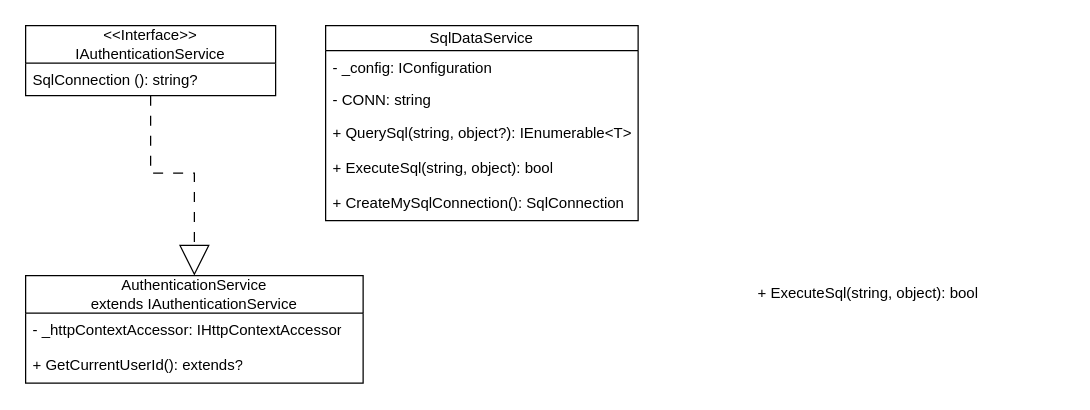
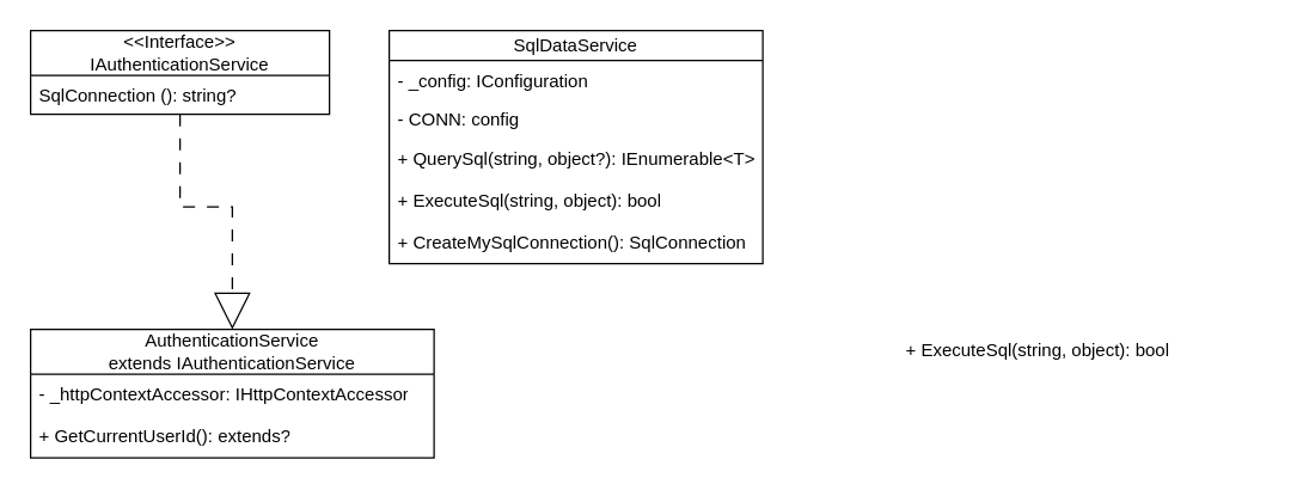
  <mxCell id="0" />
  <mxCell id="1" parent="0" />
  <mxCell id="2" style="edgeStyle=orthogonalEdgeStyle;rounded=0;orthogonalLoop=1;jettySize=auto;html=1;entryX=0.5;entryY=0;entryDx=0;entryDy=0;endArrow=block;endFill=0;endSize=22;dashed=1;dashPattern=8 8;" edge="1" parent="1" source="3" target="11"><mxGeometry relative="1" as="geometry" /></mxCell>
  <mxCell id="3" value="&amp;lt;&amp;lt;Interface&amp;gt;&amp;gt;&lt;div&gt;IAuthenticationService&lt;br&gt;&lt;/div&gt;" style="swimlane;fontStyle=0;childLayout=stackLayout;horizontal=1;startSize=30;fillColor=none;horizontalStack=0;resizeParent=1;resizeParentMax=0;resizeLast=0;collapsible=1;marginBottom=0;whiteSpace=wrap;html=1;" vertex="1" parent="1"><mxGeometry x="20" y="20" width="200" height="56" as="geometry" /></mxCell>
  <mxCell id="4" value="SqlConnection (): string?" style="text;strokeColor=none;fillColor=none;align=left;verticalAlign=top;spacingLeft=4;spacingRight=4;overflow=hidden;rotatable=0;points=[[0,0.5],[1,0.5]];portConstraint=eastwest;whiteSpace=wrap;html=1;" vertex="1" parent="3"><mxGeometry y="30" width="200" height="26" as="geometry" /></mxCell>
  <mxCell id="5" value="SqlDataService" style="swimlane;fontStyle=0;childLayout=stackLayout;horizontal=1;startSize=20;fillColor=none;horizontalStack=0;resizeParent=1;resizeParentMax=0;resizeLast=0;collapsible=1;marginBottom=0;whiteSpace=wrap;html=1;" vertex="1" parent="1"><mxGeometry x="260" y="20" width="250" height="156" as="geometry" /></mxCell>
  <mxCell id="6" value="- _config: IConfiguration" style="text;strokeColor=none;fillColor=none;align=left;verticalAlign=top;spacingLeft=4;spacingRight=4;overflow=hidden;rotatable=0;points=[[0,0.5],[1,0.5]];portConstraint=eastwest;whiteSpace=wrap;html=1;" vertex="1" parent="5"><mxGeometry y="20" width="250" height="26" as="geometry" /></mxCell>
- <mxCell id="7" value="- CONN: string" style="text;strokeColor=none;fillColor=none;align=left;verticalAlign=top;spacingLeft=4;spacingRight=4;overflow=hidden;rotatable=0;points=[[0,0.5],[1,0.5]];portConstraint=eastwest;whiteSpace=wrap;html=1;" vertex="1" parent="5"><mxGeometry y="46" width="250" height="26" as="geometry" /></mxCell>
+ <mxCell id="7" value="- CONN: config" style="text;strokeColor=none;fillColor=none;align=left;verticalAlign=top;spacingLeft=4;spacingRight=4;overflow=hidden;rotatable=0;points=[[0,0.5],[1,0.5]];portConstraint=eastwest;whiteSpace=wrap;html=1;" vertex="1" parent="5"><mxGeometry y="46" width="250" height="26" as="geometry" /></mxCell>
  <mxCell id="8" value="+ QuerySql(string, object?): IEnumerable&amp;lt;T&amp;gt;" style="text;strokeColor=none;fillColor=none;align=left;verticalAlign=top;spacingLeft=4;spacingRight=4;overflow=hidden;rotatable=0;points=[[0,0.5],[1,0.5]];portConstraint=eastwest;whiteSpace=wrap;html=1;" vertex="1" parent="5"><mxGeometry y="72" width="250" height="28" as="geometry" /></mxCell>
  <mxCell id="9" value="+&amp;nbsp;ExecuteSql(string, object): bool" style="text;strokeColor=none;fillColor=none;align=left;verticalAlign=top;spacingLeft=4;spacingRight=4;overflow=hidden;rotatable=0;points=[[0,0.5],[1,0.5]];portConstraint=eastwest;whiteSpace=wrap;html=1;" vertex="1" parent="5"><mxGeometry y="100" width="250" height="28" as="geometry" /></mxCell>
  <mxCell id="10" value="+&amp;nbsp;CreateMySqlConnection(): SqlConnection" style="text;strokeColor=none;fillColor=none;align=left;verticalAlign=top;spacingLeft=4;spacingRight=4;overflow=hidden;rotatable=0;points=[[0,0.5],[1,0.5]];portConstraint=eastwest;whiteSpace=wrap;html=1;" vertex="1" parent="5"><mxGeometry y="128" width="250" height="28" as="geometry" /></mxCell>
  <mxCell id="11" value="AuthenticationService extends&amp;nbsp;IAuthenticationService" style="swimlane;fontStyle=0;childLayout=stackLayout;horizontal=1;startSize=30;fillColor=none;horizontalStack=0;resizeParent=1;resizeParentMax=0;resizeLast=0;collapsible=1;marginBottom=0;whiteSpace=wrap;html=1;" vertex="1" parent="1"><mxGeometry x="20" y="220" width="270" height="86" as="geometry" /></mxCell>
  <mxCell id="12" value="-&amp;nbsp;_httpContextAccessor:&amp;nbsp;IHttpContextAccessor" style="text;strokeColor=none;fillColor=none;align=left;verticalAlign=top;spacingLeft=4;spacingRight=4;overflow=hidden;rotatable=0;points=[[0,0.5],[1,0.5]];portConstraint=eastwest;whiteSpace=wrap;html=1;" vertex="1" parent="11"><mxGeometry y="30" width="270" height="28" as="geometry" /></mxCell>
  <mxCell id="13" value="+&amp;nbsp;GetCurrentUserId(): extends?" style="text;strokeColor=none;fillColor=none;align=left;verticalAlign=top;spacingLeft=4;spacingRight=4;overflow=hidden;rotatable=0;points=[[0,0.5],[1,0.5]];portConstraint=eastwest;whiteSpace=wrap;html=1;" vertex="1" parent="11"><mxGeometry y="58" width="270" height="28" as="geometry" /></mxCell>
  <mxCell id="14" value="+&amp;nbsp;ExecuteSql(string, object): bool" style="text;strokeColor=none;fillColor=none;align=left;verticalAlign=top;spacingLeft=4;spacingRight=4;overflow=hidden;rotatable=0;points=[[0,0.5],[1,0.5]];portConstraint=eastwest;whiteSpace=wrap;html=1;" vertex="1" parent="1"><mxGeometry x="600" y="220" width="250" height="28" as="geometry" /></mxCell>
